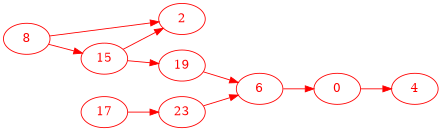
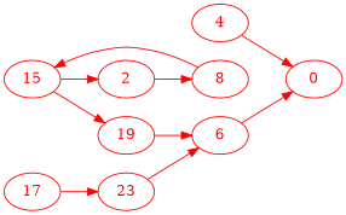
  digraph {
    rankdir=LR
    node [color=red fontcolor=red]
    edge [color=red]
    0
    4
    2
    8
    15
    6
    19
    n8 [label=23]
    17
-   0 -> 4
-   8 -> 2
+   4 -> 0
+   2 -> 8
    8 -> 15
    15 -> 2
    15 -> 19
    6 -> 0
    19 -> 6
    n8 -> 6
    17 -> n8
  }
